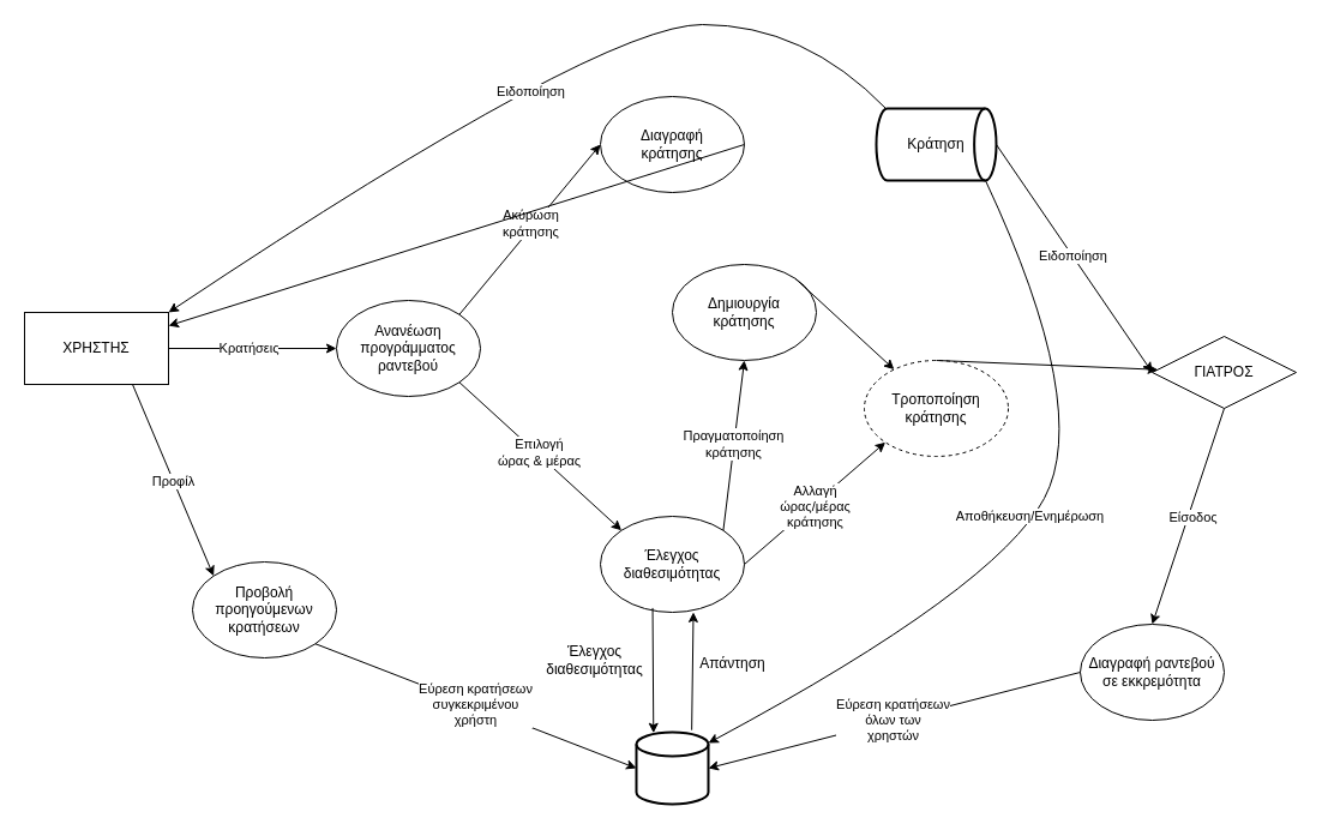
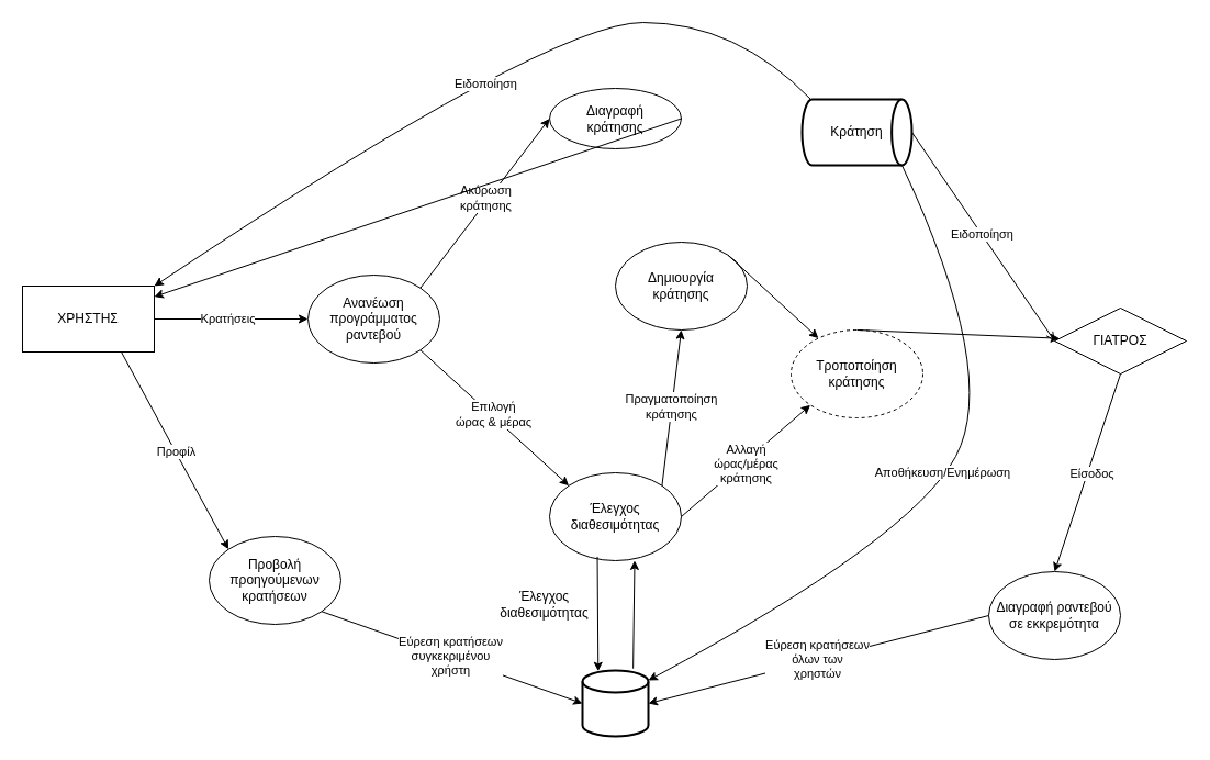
  <mxCell id="0" />
  <mxCell id="1" parent="0" />
  <mxCell id="2" value="ΧΡΗΣΤΗΣ" style="rounded=0;whiteSpace=wrap;html=1;" parent="1" vertex="1"><mxGeometry x="20" y="260" width="120" height="60" as="geometry" /></mxCell>
  <mxCell id="3" value="Ανανέωση προγράμματος&lt;br&gt;ραντεβού" style="ellipse;whiteSpace=wrap;html=1;" parent="1" vertex="1"><mxGeometry x="280" y="250" width="120" height="80" as="geometry" /></mxCell>
  <mxCell id="4" value="" style="endArrow=classic;html=1;rounded=0;exitX=1;exitY=0.5;exitDx=0;exitDy=0;entryX=0;entryY=0.5;entryDx=0;entryDy=0;" parent="1" source="2" target="3" edge="1"><mxGeometry width="50" height="50" relative="1" as="geometry"><mxPoint x="500" y="320" as="sourcePoint" /><mxPoint x="536" y="312" as="targetPoint" /></mxGeometry></mxCell>
  <mxCell id="5" value="Κρατήσεις" style="edgeLabel;html=1;align=center;verticalAlign=middle;resizable=0;points=[];" parent="4" vertex="1" connectable="0"><mxGeometry x="-0.021" y="1" relative="1" as="geometry"><mxPoint x="-3" as="offset" /></mxGeometry></mxCell>
  <mxCell id="6" value="ΓΙΑΤΡΟΣ" style="rhombus;whiteSpace=wrap;html=1;" parent="1" vertex="1"><mxGeometry x="960" y="280" width="120" height="60" as="geometry" /></mxCell>
  <mxCell id="7" value="Κράτηση" style="strokeWidth=2;html=1;shape=mxgraph.flowchart.direct_data;whiteSpace=wrap;" vertex="1" parent="1"><mxGeometry x="730" y="90" width="100" height="60" as="geometry" /></mxCell>
  <mxCell id="8" value="Έλεγχος διαθεσιμότητας" style="ellipse;whiteSpace=wrap;html=1;" vertex="1" parent="1"><mxGeometry x="500" y="430" width="120" height="80" as="geometry" /></mxCell>
  <mxCell id="9" value="" style="endArrow=classic;html=1;rounded=0;entryX=0;entryY=0;entryDx=0;entryDy=0;exitX=1;exitY=1;exitDx=0;exitDy=0;" edge="1" parent="1" source="3" target="8"><mxGeometry width="50" height="50" relative="1" as="geometry"><mxPoint x="360" y="410" as="sourcePoint" /><mxPoint x="410" y="360" as="targetPoint" /></mxGeometry></mxCell>
  <mxCell id="10" value="Επιλογή&lt;br&gt;ώρας &amp;amp; μέρας" style="edgeLabel;html=1;align=center;verticalAlign=middle;resizable=0;points=[];" vertex="1" connectable="0" parent="9"><mxGeometry x="-0.04" y="1" relative="1" as="geometry"><mxPoint as="offset" /></mxGeometry></mxCell>
  <mxCell id="11" value="" style="endArrow=classic;html=1;rounded=0;exitX=1;exitY=0;exitDx=0;exitDy=0;entryX=0;entryY=0.5;entryDx=0;entryDy=0;" edge="1" parent="1" source="3" target="13"><mxGeometry width="50" height="50" relative="1" as="geometry"><mxPoint x="410" y="220" as="sourcePoint" /><mxPoint x="460" y="170" as="targetPoint" /></mxGeometry></mxCell>
  <mxCell id="12" value="Ακύρωση&lt;br&gt;κράτησης" style="edgeLabel;html=1;align=center;verticalAlign=middle;resizable=0;points=[];" vertex="1" connectable="0" parent="11"><mxGeometry x="0.041" y="3" relative="1" as="geometry"><mxPoint as="offset" /></mxGeometry></mxCell>
- <mxCell id="13" value="Διαγραφή&lt;br&gt;κράτησης" style="ellipse;whiteSpace=wrap;html=1;" vertex="1" parent="1"><mxGeometry x="500" y="80" width="120" height="80" as="geometry" /></mxCell>
+ <mxCell id="13" value="Διαγραφή&lt;br&gt;κράτησης" style="ellipse;whiteSpace=wrap;html=1;" vertex="1" parent="1"><mxGeometry x="500" y="80" width="120" height="55" as="geometry" /></mxCell>
  <mxCell id="14" value="" style="endArrow=classic;html=1;rounded=0;exitX=1;exitY=0.5;exitDx=0;exitDy=0;" edge="1" parent="1" source="13" target="2"><mxGeometry width="50" height="50" relative="1" as="geometry"><mxPoint x="620" y="190" as="sourcePoint" /><mxPoint x="670" y="140" as="targetPoint" /></mxGeometry></mxCell>
  <mxCell id="15" value="" style="endArrow=classic;html=1;rounded=0;exitX=1;exitY=0;exitDx=0;exitDy=0;entryX=0.5;entryY=1;entryDx=0;entryDy=0;" edge="1" parent="1" source="8" target="17"><mxGeometry width="50" height="50" relative="1" as="geometry"><mxPoint x="610" y="400" as="sourcePoint" /><mxPoint x="630" y="320" as="targetPoint" /></mxGeometry></mxCell>
  <mxCell id="16" value="Πραγματοποίηση&lt;br&gt;κράτησης" style="edgeLabel;html=1;align=center;verticalAlign=middle;resizable=0;points=[];" vertex="1" connectable="0" parent="15"><mxGeometry x="0.022" y="1" relative="1" as="geometry"><mxPoint as="offset" /></mxGeometry></mxCell>
  <mxCell id="17" value="Δημιουργία&lt;br&gt;κράτησης" style="ellipse;whiteSpace=wrap;html=1;" vertex="1" parent="1"><mxGeometry x="560" y="220" width="120" height="80" as="geometry" /></mxCell>
  <mxCell id="18" value="Τροποποίηση&lt;br&gt;κράτησης" style="ellipse;whiteSpace=wrap;html=1;dashed=1;" vertex="1" parent="1"><mxGeometry x="720" y="300" width="120" height="80" as="geometry" /></mxCell>
  <mxCell id="19" value="" style="endArrow=classic;html=1;rounded=0;entryX=0;entryY=1;entryDx=0;entryDy=0;exitX=1;exitY=0.5;exitDx=0;exitDy=0;" edge="1" parent="1" source="8" target="18"><mxGeometry width="50" height="50" relative="1" as="geometry"><mxPoint x="610" y="370" as="sourcePoint" /><mxPoint x="660" y="320" as="targetPoint" /></mxGeometry></mxCell>
  <mxCell id="20" value="Αλλαγή&lt;br&gt;ώρας/μέρας&lt;br&gt;κράτησης" style="edgeLabel;html=1;align=center;verticalAlign=middle;resizable=0;points=[];" vertex="1" connectable="0" parent="19"><mxGeometry x="-0.025" y="-1" relative="1" as="geometry"><mxPoint as="offset" /></mxGeometry></mxCell>
  <mxCell id="21" value="" style="endArrow=classic;html=1;rounded=0;exitX=0.5;exitY=0;exitDx=0;exitDy=0;" edge="1" parent="1" source="18" target="6"><mxGeometry width="50" height="50" relative="1" as="geometry"><mxPoint x="730" y="310" as="sourcePoint" /><mxPoint x="780" y="260" as="targetPoint" /></mxGeometry></mxCell>
  <mxCell id="22" value="" style="endArrow=classic;html=1;rounded=0;exitX=1;exitY=0;exitDx=0;exitDy=0;" edge="1" parent="1" source="17" target="18"><mxGeometry width="50" height="50" relative="1" as="geometry"><mxPoint x="620" y="230" as="sourcePoint" /><mxPoint x="670" y="180" as="targetPoint" /></mxGeometry></mxCell>
  <mxCell id="23" value="" style="curved=1;endArrow=classic;html=1;rounded=0;exitX=0.08;exitY=0;exitDx=0;exitDy=0;exitPerimeter=0;entryX=1;entryY=0;entryDx=0;entryDy=0;" edge="1" parent="1" source="7" target="2"><mxGeometry width="50" height="50" relative="1" as="geometry"><mxPoint x="660" y="70" as="sourcePoint" /><mxPoint x="710" y="20" as="targetPoint" /><Array as="points"><mxPoint x="670" y="20" /><mxPoint x="500" y="20" /></Array></mxGeometry></mxCell>
  <mxCell id="24" value="Ειδοποίηση" style="edgeLabel;html=1;align=center;verticalAlign=middle;resizable=0;points=[];" vertex="1" connectable="0" parent="23"><mxGeometry x="-0.008" y="14" relative="1" as="geometry"><mxPoint as="offset" /></mxGeometry></mxCell>
  <mxCell id="25" value="" style="strokeWidth=2;html=1;shape=mxgraph.flowchart.database;whiteSpace=wrap;" vertex="1" parent="1"><mxGeometry x="530" y="610" width="60" height="60" as="geometry" /></mxCell>
  <mxCell id="26" value="" style="endArrow=classic;html=1;rounded=0;entryX=0.238;entryY=0.012;entryDx=0;entryDy=0;entryPerimeter=0;exitX=0.363;exitY=0.955;exitDx=0;exitDy=0;exitPerimeter=0;" edge="1" parent="1" source="8" target="25"><mxGeometry width="50" height="50" relative="1" as="geometry"><mxPoint x="450" y="600" as="sourcePoint" /><mxPoint x="500" y="550" as="targetPoint" /></mxGeometry></mxCell>
  <mxCell id="27" value="" style="endArrow=classic;html=1;rounded=0;entryX=0.646;entryY=0.999;entryDx=0;entryDy=0;entryPerimeter=0;exitX=0.769;exitY=-0.03;exitDx=0;exitDy=0;exitPerimeter=0;" edge="1" parent="1" source="25" target="8"><mxGeometry width="50" height="50" relative="1" as="geometry"><mxPoint x="550" y="610" as="sourcePoint" /><mxPoint x="600" y="560" as="targetPoint" /></mxGeometry></mxCell>
  <mxCell id="28" value="Έλεγχος&lt;br&gt;διαθεσιμότητας" style="text;html=1;align=center;verticalAlign=middle;resizable=0;points=[];autosize=1;strokeColor=none;fillColor=none;" vertex="1" parent="1"><mxGeometry x="440" y="530" width="110" height="40" as="geometry" /></mxCell>
- <mxCell id="29" value="Απάντηση" style="text;html=1;align=center;verticalAlign=middle;resizable=0;points=[];autosize=1;strokeColor=none;fillColor=none;" vertex="1" parent="1"><mxGeometry x="570" y="538" width="80" height="30" as="geometry" /></mxCell>
  <mxCell id="30" value="" style="curved=1;endArrow=classic;html=1;rounded=0;exitX=0.91;exitY=1;exitDx=0;exitDy=0;exitPerimeter=0;entryX=1;entryY=0.15;entryDx=0;entryDy=0;entryPerimeter=0;" edge="1" parent="1" source="7" target="25"><mxGeometry width="50" height="50" relative="1" as="geometry"><mxPoint x="830" y="460" as="sourcePoint" /><mxPoint x="880" y="410" as="targetPoint" /><Array as="points"><mxPoint x="910" y="340" /><mxPoint x="830" y="490" /></Array></mxGeometry></mxCell>
  <mxCell id="31" value="Αποθήκευση/Ενημέρωση" style="edgeLabel;html=1;align=center;verticalAlign=middle;resizable=0;points=[];" vertex="1" connectable="0" parent="30"><mxGeometry x="-0.04" y="-4" relative="1" as="geometry"><mxPoint as="offset" /></mxGeometry></mxCell>
- <mxCell id="32" value="" style="endArrow=classic;html=1;rounded=0;exitX=1;exitY=0.5;exitDx=0;exitDy=0;exitPerimeter=0;entryX=0;entryY=0.5;entryDx=0;entryDy=0;" edge="1" parent="1" source="7" target="6"><mxGeometry width="50" height="50" relative="1" as="geometry"><mxPoint x="750" y="330" as="sourcePoint" /><mxPoint x="800" y="280" as="targetPoint" /></mxGeometry></mxCell>
+ <mxCell id="32" value="" style="endArrow=open;html=1;rounded=0;exitX=1;exitY=0.5;exitDx=0;exitDy=0;exitPerimeter=0;entryX=0;entryY=0.5;entryDx=0;entryDy=0;" edge="1" parent="1" source="7" target="6"><mxGeometry width="50" height="50" relative="1" as="geometry"><mxPoint x="750" y="330" as="sourcePoint" /><mxPoint x="800" y="280" as="targetPoint" /></mxGeometry></mxCell>
  <mxCell id="33" value="Ειδοποίηση" style="edgeLabel;html=1;align=center;verticalAlign=middle;resizable=0;points=[];" vertex="1" connectable="0" parent="32"><mxGeometry x="-0.025" relative="1" as="geometry"><mxPoint as="offset" /></mxGeometry></mxCell>
  <mxCell id="34" value="Διαγραφή ραντεβού&lt;br&gt;σε εκκρεμότητα" style="ellipse;whiteSpace=wrap;html=1;" vertex="1" parent="1"><mxGeometry x="900" y="520" width="120" height="80" as="geometry" /></mxCell>
  <mxCell id="35" value="" style="endArrow=classic;html=1;rounded=0;exitX=0.5;exitY=1;exitDx=0;exitDy=0;entryX=0.5;entryY=0;entryDx=0;entryDy=0;" edge="1" parent="1" source="6" target="34"><mxGeometry width="50" height="50" relative="1" as="geometry"><mxPoint x="810" y="600" as="sourcePoint" /><mxPoint x="860" y="550" as="targetPoint" /></mxGeometry></mxCell>
  <mxCell id="36" value="Είσοδος" style="edgeLabel;html=1;align=center;verticalAlign=middle;resizable=0;points=[];" vertex="1" connectable="0" parent="35"><mxGeometry x="-0.005" y="3" relative="1" as="geometry"><mxPoint as="offset" /></mxGeometry></mxCell>
  <mxCell id="37" value="" style="endArrow=classic;html=1;rounded=0;entryX=1;entryY=0.5;entryDx=0;entryDy=0;entryPerimeter=0;exitX=0;exitY=0.5;exitDx=0;exitDy=0;" edge="1" parent="1" source="34" target="25"><mxGeometry width="50" height="50" relative="1" as="geometry"><mxPoint x="790" y="670" as="sourcePoint" /><mxPoint x="620" y="700" as="targetPoint" /></mxGeometry></mxCell>
  <mxCell id="38" value="Εύρεση κρατήσεων&lt;br style=&quot;border-color: var(--border-color);&quot;&gt;όλων των&lt;br style=&quot;border-color: var(--border-color);&quot;&gt;χρηστών" style="edgeLabel;html=1;align=center;verticalAlign=middle;resizable=0;points=[];" vertex="1" connectable="0" parent="37"><mxGeometry x="0.004" y="-1" relative="1" as="geometry"><mxPoint as="offset" /></mxGeometry></mxCell>
- <mxCell id="39" value="Προβολή&lt;br&gt;προηγούμενων&lt;br&gt;κρατήσεων" style="ellipse;whiteSpace=wrap;html=1;" vertex="1" parent="1"><mxGeometry x="160" y="468" width="120" height="80" as="geometry" /></mxCell>
+ <mxCell id="39" value="Προβολή&lt;br&gt;προηγούμενων&lt;br&gt;κρατήσεων" style="ellipse;whiteSpace=wrap;html=1;" vertex="1" parent="1"><mxGeometry x="190" y="488" width="120" height="80" as="geometry" /></mxCell>
  <mxCell id="40" value="" style="endArrow=classic;html=1;rounded=0;exitX=0.75;exitY=1;exitDx=0;exitDy=0;entryX=0;entryY=0;entryDx=0;entryDy=0;" edge="1" parent="1" source="2" target="39"><mxGeometry width="50" height="50" relative="1" as="geometry"><mxPoint x="200" y="420" as="sourcePoint" /><mxPoint x="250" y="370" as="targetPoint" /></mxGeometry></mxCell>
  <mxCell id="41" value="Προφίλ" style="edgeLabel;html=1;align=center;verticalAlign=middle;resizable=0;points=[];" vertex="1" connectable="0" parent="40"><mxGeometry x="0.008" relative="1" as="geometry"><mxPoint as="offset" /></mxGeometry></mxCell>
  <mxCell id="42" value="" style="endArrow=classic;html=1;rounded=0;exitX=1;exitY=1;exitDx=0;exitDy=0;entryX=0;entryY=0.5;entryDx=0;entryDy=0;entryPerimeter=0;" edge="1" parent="1" source="39" target="25"><mxGeometry width="50" height="50" relative="1" as="geometry"><mxPoint y="660" as="sourcePoint" x="330" /><mxPoint x="380" y="610" as="targetPoint" /></mxGeometry></mxCell>
  <mxCell id="43" value="Εύρεση κρατήσεων&lt;br&gt;συγκεκριμένου&lt;br&gt;χρήστη" style="edgeLabel;html=1;align=center;verticalAlign=middle;resizable=0;points=[];" vertex="1" connectable="0" parent="42"><mxGeometry x="-0.013" y="1" relative="1" as="geometry"><mxPoint as="offset" /></mxGeometry></mxCell>
